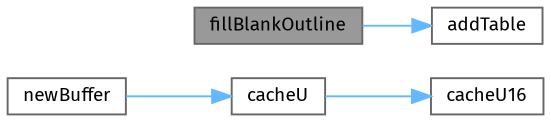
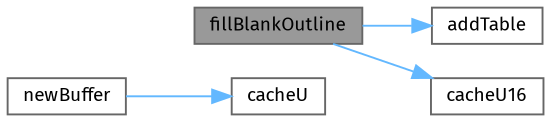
  digraph {
    fontname="Fira Sans"
    rankdir=LR
    node [color=grey40 fillcolor=white fontname="Fira Sans" fontsize=10 shape=box style=filled]
    edge [color=steelblue1 fontname="Fira Sans" fontsize=10 labelfontname=Helvetica labelfontsize=10 style=solid]
    n1 [color=gray40 fillcolor=grey60 fontcolor=black height=0.2 label=fillBlankOutline width=0.4]
    n2 [height=0.2 label=addTable width=0.4]
    n3 [height=0.2 label=cacheU16 width=0.4]
    n4 [height=0.2 label=newBuffer width=0.4]
    n5 [height=0.2 label=cacheU width=0.4]
    n1 -> n2
-   n5 -> n3
+   n1 -> n3
    n4 -> n5
  }
